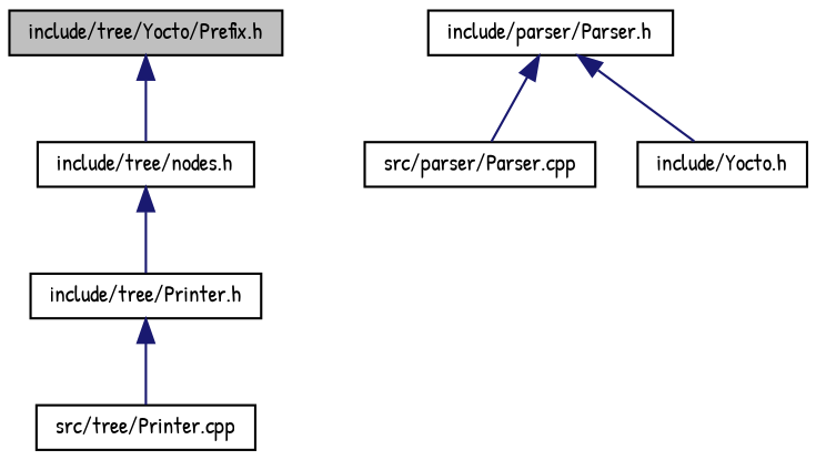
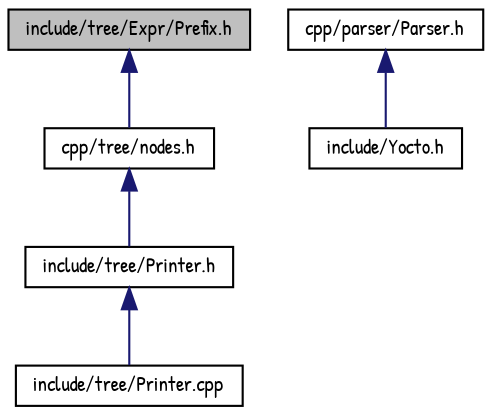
  digraph {
    fontname="Patrick Hand"
    node [color=black fillcolor=white fontname="Patrick Hand" fontsize=10 shape=record style=filled]
    edge [color=midnightblue dir=back fontname="Patrick Hand" fontsize=10 labelfontname=Helvetica labelfontsize=10 style=solid]
-   n1 [fillcolor=grey75 fontcolor=black height=0.2 label="include/tree/Yocto/Prefix.h" width=0.4]
-   n2 [height=0.2 label="include/tree/nodes.h" width=0.4]
+   n1 [fillcolor=grey75 fontcolor=black height=0.2 label="include/tree/Expr/Prefix.h" width=0.4]
+   n2 [height=0.2 label="cpp/tree/nodes.h" width=0.4]
    n3 [height=0.2 label="include/tree/Printer.h" width=0.4]
-   n4 [height=0.2 label="include/parser/Parser.h" width=0.4]
-   n5 [height=0.2 label="src/parser/Parser.cpp" width=0.4]
+   n4 [height=0.2 label="cpp/parser/Parser.h" width=0.4]
    n6 [height=0.2 label="include/Yocto.h" width=0.4]
-   n7 [height=0.2 label="src/tree/Printer.cpp" width=0.4]
+   n7 [height=0.2 label="include/tree/Printer.cpp" width=0.4]
    n1 -> n2
    n2 -> n3
    n3 -> n7
-   n4 -> n5
    n4 -> n6
  }
